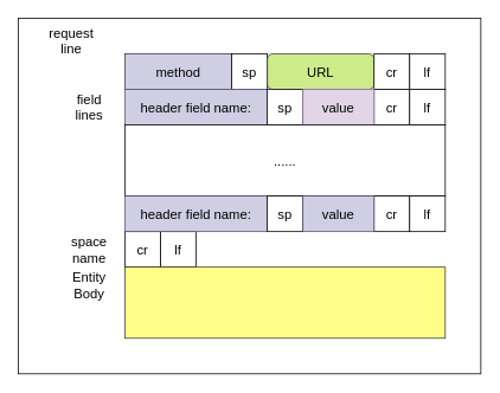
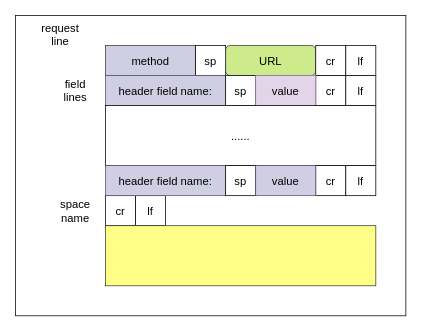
  <mxCell id="0" />
  <mxCell id="1" parent="0" />
  <mxCell id="2" value="" style="rounded=0;whiteSpace=wrap;html=1;fontSize=15;" vertex="1" parent="1"><mxGeometry x="20" y="20" width="520" height="400" as="geometry" /></mxCell>
  <mxCell id="3" value="&lt;font style=&quot;font-size: 15px;&quot;&gt;method&lt;/font&gt;" style="rounded=0;whiteSpace=wrap;html=1;fillColor=#d0cee2;strokeColor=#36393d;" vertex="1" parent="1"><mxGeometry x="140" y="60" width="120" height="40" as="geometry" /></mxCell>
  <mxCell id="4" value="&lt;font style=&quot;font-size: 15px;&quot;&gt;sp&lt;/font&gt;" style="rounded=0;whiteSpace=wrap;html=1;" vertex="1" parent="1"><mxGeometry x="260" y="60" width="40" height="40" as="geometry" /></mxCell>
  <mxCell id="5" value="&lt;font style=&quot;font-size: 15px;&quot;&gt;URL&lt;/font&gt;" style="whiteSpace=wrap;html=1;fillColor=#cdeb8b;strokeColor=#36393d;rounded=1;" vertex="1" parent="1"><mxGeometry x="300" y="60" width="120" height="40" as="geometry" /></mxCell>
  <mxCell id="6" value="&lt;font style=&quot;font-size: 15px;&quot;&gt;cr&lt;/font&gt;" style="rounded=0;whiteSpace=wrap;html=1;" vertex="1" parent="1"><mxGeometry x="420" y="60" width="40" height="40" as="geometry" /></mxCell>
  <mxCell id="7" value="&lt;font style=&quot;font-size: 15px;&quot;&gt;header field name:&lt;/font&gt;" style="rounded=0;whiteSpace=wrap;html=1;fillColor=#d0cee2;strokeColor=#56517e;" vertex="1" parent="1"><mxGeometry x="140" y="100" width="160" height="40" as="geometry" /></mxCell>
  <mxCell id="8" value="&lt;font style=&quot;font-size: 15px;&quot;&gt;lf&lt;/font&gt;" style="rounded=0;whiteSpace=wrap;html=1;" vertex="1" parent="1"><mxGeometry x="460" y="60" width="40" height="40" as="geometry" /></mxCell>
  <mxCell id="9" value="&lt;font style=&quot;font-size: 15px;&quot;&gt;sp&lt;/font&gt;" style="rounded=0;whiteSpace=wrap;html=1;" vertex="1" parent="1"><mxGeometry x="300" y="100" width="40" height="40" as="geometry" /></mxCell>
  <mxCell id="10" value="&lt;font style=&quot;font-size: 15px;&quot;&gt;cr&lt;/font&gt;" style="rounded=0;whiteSpace=wrap;html=1;" vertex="1" parent="1"><mxGeometry x="420" y="100" width="40" height="40" as="geometry" /></mxCell>
  <mxCell id="11" value="&lt;font style=&quot;font-size: 15px;&quot;&gt;lf&lt;/font&gt;" style="rounded=0;whiteSpace=wrap;html=1;" vertex="1" parent="1"><mxGeometry x="460" y="100" width="40" height="40" as="geometry" /></mxCell>
  <mxCell id="12" value="&lt;font style=&quot;font-size: 15px;&quot;&gt;value&lt;/font&gt;" style="rounded=0;whiteSpace=wrap;html=1;fillColor=#e1d5e7;strokeColor=#9673a6;" vertex="1" parent="1"><mxGeometry x="340" y="100" width="80" height="40" as="geometry" /></mxCell>
  <mxCell id="13" value="&lt;font style=&quot;font-size: 15px;&quot;&gt;......&lt;/font&gt;" style="rounded=0;whiteSpace=wrap;html=1;" vertex="1" parent="1"><mxGeometry x="140" y="140" width="360" height="80" as="geometry" /></mxCell>
  <mxCell id="14" value="&lt;font style=&quot;font-size: 15px;&quot;&gt;cr&lt;/font&gt;" style="rounded=0;whiteSpace=wrap;html=1;" vertex="1" parent="1"><mxGeometry x="140" y="260" width="40" height="40" as="geometry" /></mxCell>
  <mxCell id="15" value="&lt;font style=&quot;font-size: 15px;&quot;&gt;lf&lt;/font&gt;" style="rounded=0;whiteSpace=wrap;html=1;" vertex="1" parent="1"><mxGeometry x="180" y="260" width="40" height="40" as="geometry" /></mxCell>
  <mxCell id="16" value="" style="rounded=0;whiteSpace=wrap;html=1;fillColor=#ffff88;strokeColor=#36393d;" vertex="1" parent="1"><mxGeometry x="140" y="300" width="360" height="80" as="geometry" /></mxCell>
  <mxCell id="17" value="&lt;font style=&quot;font-size: 15px;&quot;&gt;header field name:&lt;/font&gt;" style="rounded=0;whiteSpace=wrap;html=1;fillColor=#d0cee2;strokeColor=#56517e;" vertex="1" parent="1"><mxGeometry x="140" y="220" width="160" height="40" as="geometry" /></mxCell>
  <mxCell id="18" value="&lt;font style=&quot;font-size: 15px;&quot;&gt;sp&lt;/font&gt;" style="rounded=0;whiteSpace=wrap;html=1;" vertex="1" parent="1"><mxGeometry x="300" y="220" width="40" height="40" as="geometry" /></mxCell>
  <mxCell id="19" value="&lt;font style=&quot;font-size: 15px;&quot;&gt;cr&lt;/font&gt;" style="rounded=0;whiteSpace=wrap;html=1;" vertex="1" parent="1"><mxGeometry x="420" y="220" width="40" height="40" as="geometry" /></mxCell>
  <mxCell id="20" value="&lt;font style=&quot;font-size: 15px;&quot;&gt;lf&lt;/font&gt;" style="rounded=0;whiteSpace=wrap;html=1;" vertex="1" parent="1"><mxGeometry x="460" y="220" width="40" height="40" as="geometry" /></mxCell>
  <mxCell id="21" value="&lt;font style=&quot;font-size: 15px;&quot;&gt;value&lt;/font&gt;" style="rounded=0;whiteSpace=wrap;html=1;fillColor=#d0cee2;strokeColor=#56517e;" vertex="1" parent="1"><mxGeometry x="340" y="220" width="80" height="40" as="geometry" /></mxCell>
  <mxCell id="22" value="request &lt;br&gt;line" style="text;html=1;strokeColor=none;fillColor=none;align=center;verticalAlign=middle;whiteSpace=wrap;rounded=0;fontSize=15;" vertex="1" parent="1"><mxGeometry x="40" y="25" width="80" height="40" as="geometry" /></mxCell>
  <mxCell id="23" value="field&lt;br&gt;lines" style="text;html=1;strokeColor=none;fillColor=none;align=center;verticalAlign=middle;whiteSpace=wrap;rounded=0;fontSize=15;" vertex="1" parent="1"><mxGeometry y="100" width="80" height="40" as="geometry" x="60" /></mxCell>
  <mxCell id="24" value="space&lt;br&gt;name" style="text;html=1;strokeColor=none;fillColor=none;align=center;verticalAlign=middle;whiteSpace=wrap;rounded=0;fontSize=15;" vertex="1" parent="1"><mxGeometry y="260" width="80" height="40" as="geometry" x="60" /></mxCell>
- <mxCell id="25" value="Entity&lt;br&gt;Body" style="text;html=1;strokeColor=none;fillColor=none;align=center;verticalAlign=middle;whiteSpace=wrap;rounded=0;fontSize=15;" vertex="1" parent="1"><mxGeometry y="300" width="80" height="40" as="geometry" x="60" /></mxCell>
